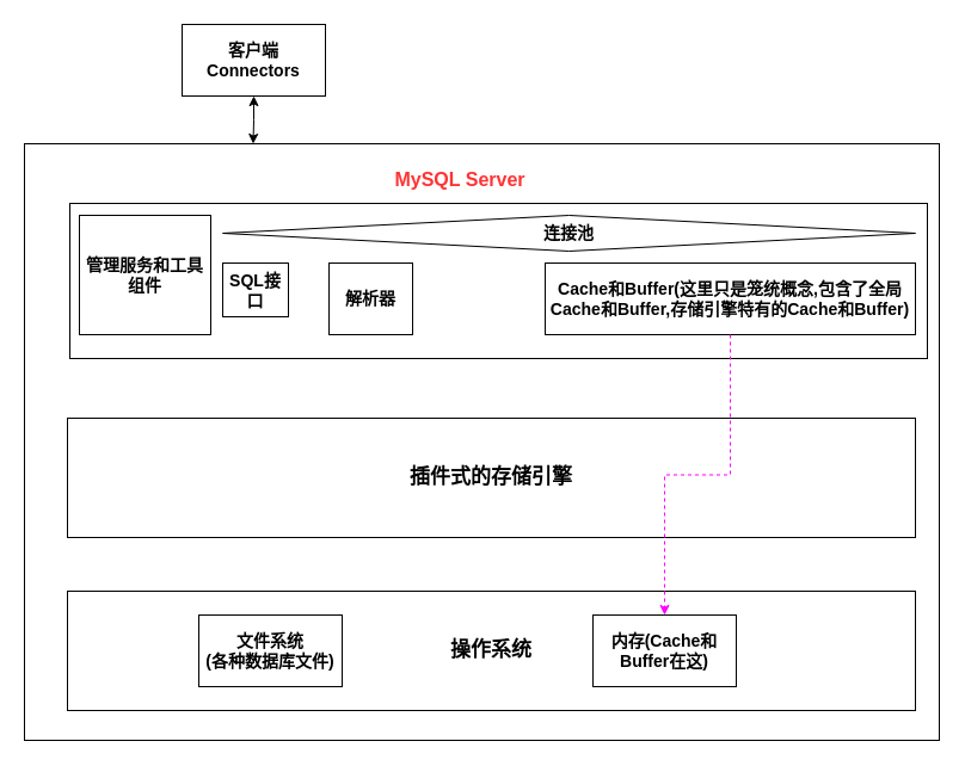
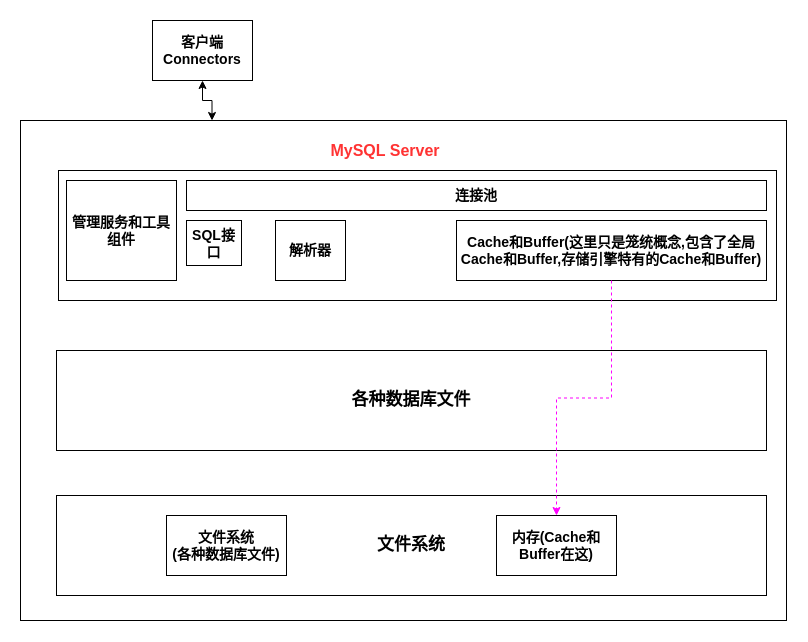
  <mxCell id="0" />
  <mxCell id="1" parent="0" />
  <mxCell id="2" style="edgeStyle=orthogonalEdgeStyle;rounded=0;orthogonalLoop=1;jettySize=auto;html=1;exitX=0.5;exitY=1;exitDx=0;exitDy=0;entryX=0.25;entryY=0;entryDx=0;entryDy=0;startArrow=classic;startFill=1;" edge="1" parent="1" source="3" target="4"><mxGeometry relative="1" as="geometry" /></mxCell>
- <mxCell id="3" value="&lt;b style=&quot;font-size: 14px&quot;&gt;客户端&lt;br&gt;Connectors&lt;/b&gt;" style="rounded=0;whiteSpace=wrap;html=1;" vertex="1" parent="1"><mxGeometry x="152" y="20" width="120" height="60" as="geometry" /></mxCell>
+ <mxCell id="3" value="&lt;b style=&quot;font-size: 14px&quot;&gt;客户端&lt;br&gt;Connectors&lt;/b&gt;" style="rounded=0;whiteSpace=wrap;html=1;" vertex="1" parent="1"><mxGeometry x="152" y="20" width="100" height="60" as="geometry" /></mxCell>
  <mxCell id="4" value="" style="rounded=0;whiteSpace=wrap;html=1;" vertex="1" parent="1"><mxGeometry x="20" y="120" width="766" height="500" as="geometry" /></mxCell>
  <mxCell id="5" value="&lt;b&gt;&lt;font style=&quot;font-size: 16px&quot; color=&quot;#ff3333&quot;&gt;MySQL Server&lt;/font&gt;&lt;/b&gt;" style="text;html=1;strokeColor=none;fillColor=none;align=center;verticalAlign=middle;whiteSpace=wrap;rounded=0;" vertex="1" parent="1"><mxGeometry x="325" y="140" width="120" height="20" as="geometry" /></mxCell>
  <mxCell id="6" value="" style="rounded=0;whiteSpace=wrap;html=1;" vertex="1" parent="1"><mxGeometry x="58" y="170" width="718" height="130" as="geometry" /></mxCell>
  <mxCell id="7" value="&lt;b&gt;&lt;font style=&quot;font-size: 14px&quot;&gt;管理服务和工具组件&lt;/font&gt;&lt;/b&gt;" style="rounded=0;whiteSpace=wrap;html=1;" vertex="1" parent="1"><mxGeometry x="66" y="180" width="110" height="100" as="geometry" /></mxCell>
- <mxCell id="8" value="&lt;b&gt;&lt;font style=&quot;font-size: 14px&quot;&gt;连接池&lt;/font&gt;&lt;/b&gt;" style="rhombus;whiteSpace=wrap;html=1;" vertex="1" parent="1"><mxGeometry x="186" y="180" width="580" height="30" as="geometry" /></mxCell>
+ <mxCell id="8" value="&lt;b&gt;&lt;font style=&quot;font-size: 14px&quot;&gt;连接池&lt;/font&gt;&lt;/b&gt;" style="rounded=0;whiteSpace=wrap;html=1;" vertex="1" parent="1"><mxGeometry x="186" y="180" width="580" height="30" as="geometry" /></mxCell>
  <mxCell id="9" value="&lt;b&gt;&lt;font style=&quot;font-size: 14px&quot;&gt;SQL接口&lt;/font&gt;&lt;/b&gt;" style="rounded=0;whiteSpace=wrap;html=1;" vertex="1" parent="1"><mxGeometry x="186" y="220" width="55" height="45" as="geometry" /></mxCell>
  <mxCell id="10" value="&lt;b&gt;&lt;font style=&quot;font-size: 14px&quot;&gt;解析器&lt;/font&gt;&lt;/b&gt;&lt;span style=&quot;color: rgba(0 , 0 , 0 , 0) ; font-family: monospace ; font-size: 0px&quot;&gt;%3CmxGraphModel%3E%3Croot%3E%3CmxCell%20id%3D%220%22%2F%3E%3CmxCell%20id%3D%221%22%20parent%3D%220%22%2F%3E%3CmxCell%20id%3D%222%22%20value%3D%22%26lt%3Bb%26gt%3B%26lt%3Bfont%20style%3D%26quot%3Bfont-size%3A%2014px%26quot%3B%26gt%3BSQL%E6%8E%A5%E5%8F%A3%26lt%3B%2Ffont%26gt%3B%26lt%3B%2Fb%26gt%3B%22%20style%3D%22rounded%3D0%3BwhiteSpace%3Dwrap%3Bhtml%3D1%3B%22%20vertex%3D%221%22%20parent%3D%221%22%3E%3CmxGeometry%20x%3D%22230%22%20y%3D%22260%22%20width%3D%2270%22%20height%3D%2260%22%20as%3D%22geometry%22%2F%3E%3C%2FmxCell%3E%3C%2Froot%3E%3C%2FmxGraphModel%3E&lt;/span&gt;" style="rounded=0;whiteSpace=wrap;html=1;" vertex="1" parent="1"><mxGeometry x="275" y="220" width="70" height="60" as="geometry" /></mxCell>
  <mxCell id="11" value="&lt;span style=&quot;font-size: 14px&quot;&gt;&lt;b&gt;Cache和Buffer(这里只是笼统概念,包含了全局Cache和Buffer,存储引擎特有的Cache和Buffer)&lt;/b&gt;&lt;/span&gt;" style="rounded=0;whiteSpace=wrap;html=1;" vertex="1" parent="1"><mxGeometry x="456" y="220" width="310" height="60" as="geometry" /></mxCell>
- <mxCell id="12" value="&lt;b&gt;&lt;font style=&quot;font-size: 17px&quot;&gt;插件式的存储引擎&lt;/font&gt;&lt;/b&gt;" style="rounded=0;whiteSpace=wrap;html=1;" vertex="1" parent="1"><mxGeometry x="56" y="350" width="710" height="100" as="geometry" /></mxCell>
- <mxCell id="13" value="&lt;b&gt;&lt;font style=&quot;font-size: 17px&quot;&gt;操作系统&lt;/font&gt;&lt;/b&gt;" style="rounded=0;whiteSpace=wrap;html=1;" vertex="1" parent="1"><mxGeometry x="56" y="495" width="710" height="100" as="geometry" /></mxCell>
+ <mxCell id="12" value="&lt;b&gt;&lt;font style=&quot;font-size: 17px&quot;&gt;各种数据库文件&lt;/font&gt;&lt;/b&gt;" style="rounded=0;whiteSpace=wrap;html=1;" vertex="1" parent="1"><mxGeometry x="56" y="350" width="710" height="100" as="geometry" /></mxCell>
+ <mxCell id="13" value="&lt;b&gt;&lt;font style=&quot;font-size: 17px&quot;&gt;文件系统&lt;/font&gt;&lt;/b&gt;" style="rounded=0;whiteSpace=wrap;html=1;" vertex="1" parent="1"><mxGeometry x="56" y="495" width="710" height="100" as="geometry" /></mxCell>
  <mxCell id="14" value="&lt;b style=&quot;font-size: 14px&quot;&gt;文件系统&lt;br&gt;(各种数据库文件)&lt;/b&gt;" style="rounded=0;whiteSpace=wrap;html=1;" vertex="1" parent="1"><mxGeometry x="166" y="515" width="120" height="60" as="geometry" /></mxCell>
  <mxCell id="15" value="&lt;span style=&quot;font-size: 14px&quot;&gt;&lt;b&gt;内存(Cache和Buffer在这)&lt;/b&gt;&lt;/span&gt;" style="rounded=0;whiteSpace=wrap;html=1;" vertex="1" parent="1"><mxGeometry x="496" y="515" width="120" height="60" as="geometry" /></mxCell>
  <mxCell id="16" style="edgeStyle=orthogonalEdgeStyle;rounded=0;orthogonalLoop=1;jettySize=auto;html=1;exitX=0.5;exitY=1;exitDx=0;exitDy=0;startArrow=none;startFill=0;strokeColor=#FF00FF;dashed=1;" edge="1" parent="1" source="11" target="15"><mxGeometry relative="1" as="geometry" /></mxCell>
